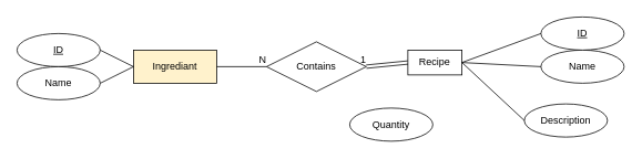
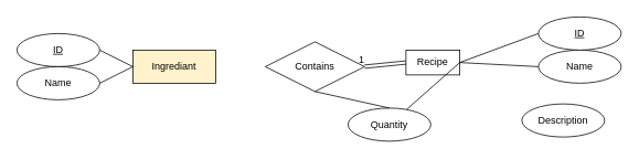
  <mxCell id="0" />
  <mxCell id="1" parent="0" />
  <mxCell id="2" value="Recipe" style="whiteSpace=wrap;html=1;align=center;" vertex="1" parent="1"><mxGeometry x="490" y="60" width="65" height="30" as="geometry" /></mxCell>
  <mxCell id="3" value="Name" style="ellipse;whiteSpace=wrap;html=1;align=center;" vertex="1" parent="1"><mxGeometry x="650" y="60" width="100" height="40" as="geometry" /></mxCell>
  <mxCell id="4" value="ID" style="ellipse;whiteSpace=wrap;html=1;align=center;fontStyle=4;" vertex="1" parent="1"><mxGeometry x="650" y="20" width="100" height="40" as="geometry" /></mxCell>
  <mxCell id="5" value="Description" style="ellipse;whiteSpace=wrap;html=1;align=center;" vertex="1" parent="1"><mxGeometry x="630" y="125" width="100" height="40" as="geometry" /></mxCell>
  <mxCell id="6" value="" style="endArrow=none;html=1;rounded=0;exitX=1;exitY=0.5;exitDx=0;exitDy=0;entryX=0;entryY=0.5;entryDx=0;entryDy=0;" edge="1" parent="1" source="2" target="4"><mxGeometry relative="1" as="geometry"><mxPoint x="560" y="180" as="sourcePoint" /><mxPoint x="720" y="180" as="targetPoint" /></mxGeometry></mxCell>
  <mxCell id="7" value="" style="endArrow=none;html=1;rounded=0;exitX=1;exitY=0.5;exitDx=0;exitDy=0;entryX=0;entryY=0.5;entryDx=0;entryDy=0;" edge="1" parent="1" source="2" target="3"><mxGeometry relative="1" as="geometry"><mxPoint x="600" y="90" as="sourcePoint" /><mxPoint x="660" y="50" as="targetPoint" /></mxGeometry></mxCell>
- <mxCell id="8" value="" style="endArrow=none;html=1;rounded=0;exitX=1;exitY=0.5;exitDx=0;exitDy=0;entryX=0;entryY=0.5;entryDx=0;entryDy=0;" edge="1" parent="1" source="2" target="5"><mxGeometry relative="1" as="geometry"><mxPoint x="600" y="90" as="sourcePoint" /><mxPoint x="660" y="90" as="targetPoint" /></mxGeometry></mxCell>
+ <mxCell id="8" value="" style="endArrow=none;html=1;rounded=0;exitX=1;exitY=0.5;exitDx=0;exitDy=0;" edge="1" parent="1" source="2" target="19"><mxGeometry relative="1" as="geometry"><mxPoint x="600" y="90" as="sourcePoint" /><mxPoint x="660" y="90" as="targetPoint" /></mxGeometry></mxCell>
  <mxCell id="9" value="Ingrediant" style="whiteSpace=wrap;html=1;align=center;fillColor=#fff2cc;" vertex="1" parent="1"><mxGeometry x="160" y="60" width="100" height="40" as="geometry" /></mxCell>
  <mxCell id="10" value="Contains" style="shape=rhombus;perimeter=rhombusPerimeter;whiteSpace=wrap;html=1;align=center;" vertex="1" parent="1"><mxGeometry x="320" y="50" width="120" height="60" as="geometry" /></mxCell>
  <mxCell id="11" value="" style="shape=link;html=1;rounded=0;exitX=0;exitY=0.5;exitDx=0;exitDy=0;entryX=1;entryY=0.5;entryDx=0;entryDy=0;" edge="1" parent="1" source="2" target="10"><mxGeometry relative="1" as="geometry"><mxPoint x="430" y="200" as="sourcePoint" /><mxPoint x="590" y="200" as="targetPoint" /></mxGeometry></mxCell>
  <mxCell id="12" value="1" style="resizable=0;html=1;align=right;verticalAlign=bottom;" connectable="0" vertex="1" parent="11"><mxGeometry x="1" relative="1" as="geometry" /></mxCell>
- <mxCell id="13" value="" style="endArrow=none;html=1;rounded=0;exitX=1;exitY=0.5;exitDx=0;exitDy=0;entryX=0;entryY=0.5;entryDx=0;entryDy=0;" edge="1" parent="1" source="9" target="10"><mxGeometry relative="1" as="geometry"><mxPoint x="230" y="150" as="sourcePoint" /><mxPoint x="390" y="150" as="targetPoint" /></mxGeometry></mxCell>
- <mxCell id="14" value="N" style="resizable=0;html=1;align=right;verticalAlign=bottom;" connectable="0" vertex="1" parent="13"><mxGeometry x="1" relative="1" as="geometry" /></mxCell>
  <mxCell id="15" value="ID" style="ellipse;whiteSpace=wrap;html=1;align=center;fontStyle=4;" vertex="1" parent="1"><mxGeometry x="20" y="40" width="100" height="40" as="geometry" /></mxCell>
  <mxCell id="16" value="Name" style="ellipse;whiteSpace=wrap;html=1;align=center;" vertex="1" parent="1"><mxGeometry x="20" y="80" width="100" height="40" as="geometry" /></mxCell>
  <mxCell id="17" value="" style="endArrow=none;html=1;rounded=0;exitX=0;exitY=0.5;exitDx=0;exitDy=0;entryX=1;entryY=0.5;entryDx=0;entryDy=0;" edge="1" parent="1" source="9" target="15"><mxGeometry relative="1" as="geometry"><mxPoint x="100" y="150" as="sourcePoint" /><mxPoint x="260" y="150" as="targetPoint" /></mxGeometry></mxCell>
  <mxCell id="18" value="" style="endArrow=none;html=1;rounded=0;exitX=0;exitY=0.5;exitDx=0;exitDy=0;entryX=1;entryY=0.5;entryDx=0;entryDy=0;" edge="1" parent="1" source="9" target="16"><mxGeometry relative="1" as="geometry"><mxPoint x="170" y="90" as="sourcePoint" /><mxPoint x="130" y="60" as="targetPoint" /></mxGeometry></mxCell>
  <mxCell id="19" value="Quantity" style="ellipse;whiteSpace=wrap;html=1;align=center;" vertex="1" parent="1"><mxGeometry x="420" y="130" width="100" height="40" as="geometry" /></mxCell>
+ <mxCell id="20" value="" style="endArrow=none;html=1;rounded=0;entryX=0.5;entryY=1;entryDx=0;entryDy=0;exitX=0.5;exitY=0;exitDx=0;exitDy=0;" edge="1" parent="1" source="19" target="10"><mxGeometry relative="1" as="geometry"><mxPoint x="380" y="150" as="sourcePoint" /><mxPoint x="500" y="150" as="targetPoint" /></mxGeometry></mxCell>
